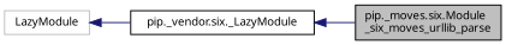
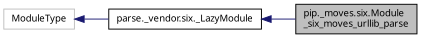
  digraph {
    fontname="Noto Sans"
    rankdir=LR
    node [color=black fillcolor=white fontname="Noto Sans" fontsize=10 shape=record style=filled]
    edge [color=midnightblue dir=back fontname="Noto Sans" fontsize=10 labelfontname=Helvetica labelfontsize=10 style=solid]
    n1 [fillcolor=grey75 fontcolor=black height=0.2 label="pip._moves.six.Module\l_six_moves_urllib_parse" width=0.4]
-   n2 [height=0.2 label="pip._vendor.six._LazyModule" width=0.4]
-   n3 [color=grey75 height=0.2 label=LazyModule width=0.4]
+   n2 [height=0.2 label="parse._vendor.six._LazyModule" width=0.4]
+   n3 [color=grey75 height=0.2 label=ModuleType width=0.4]
    n2 -> n1
    n3 -> n2
  }
